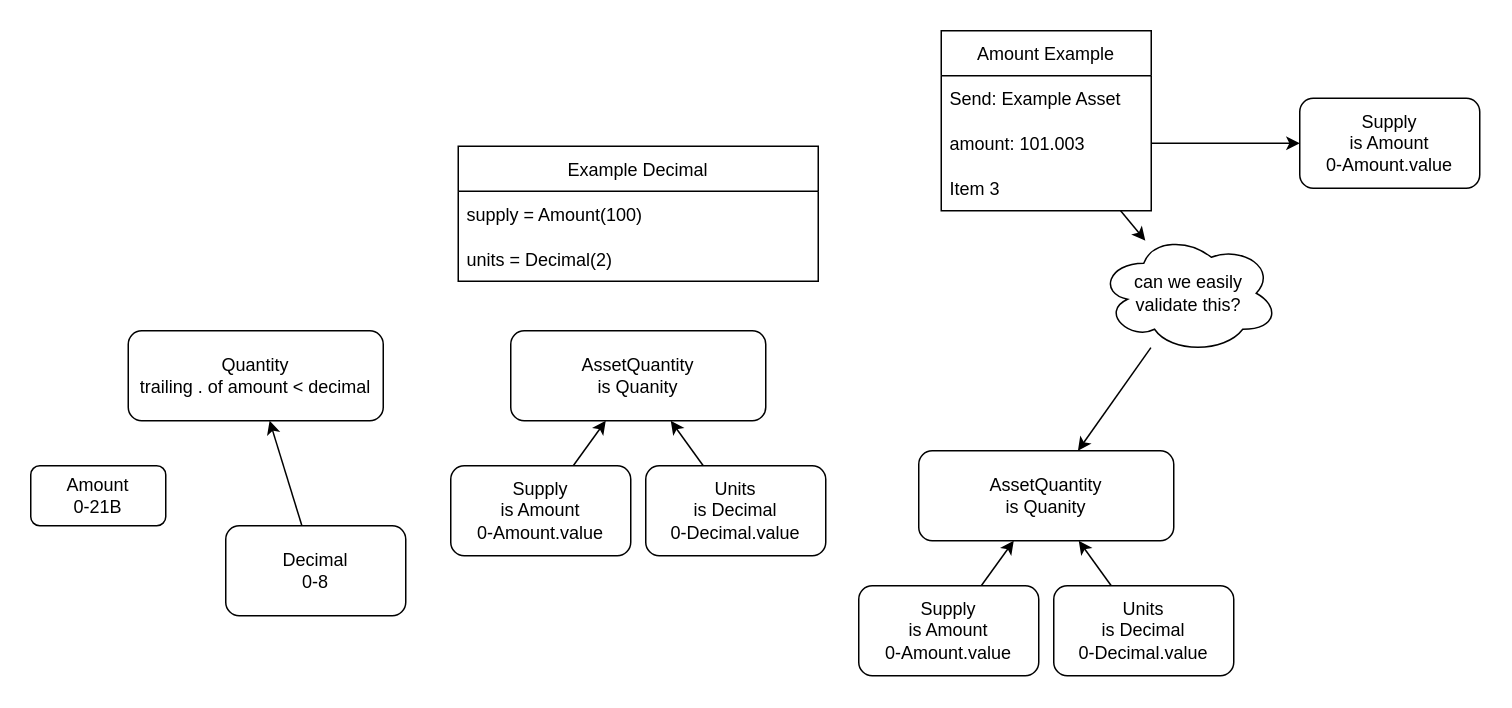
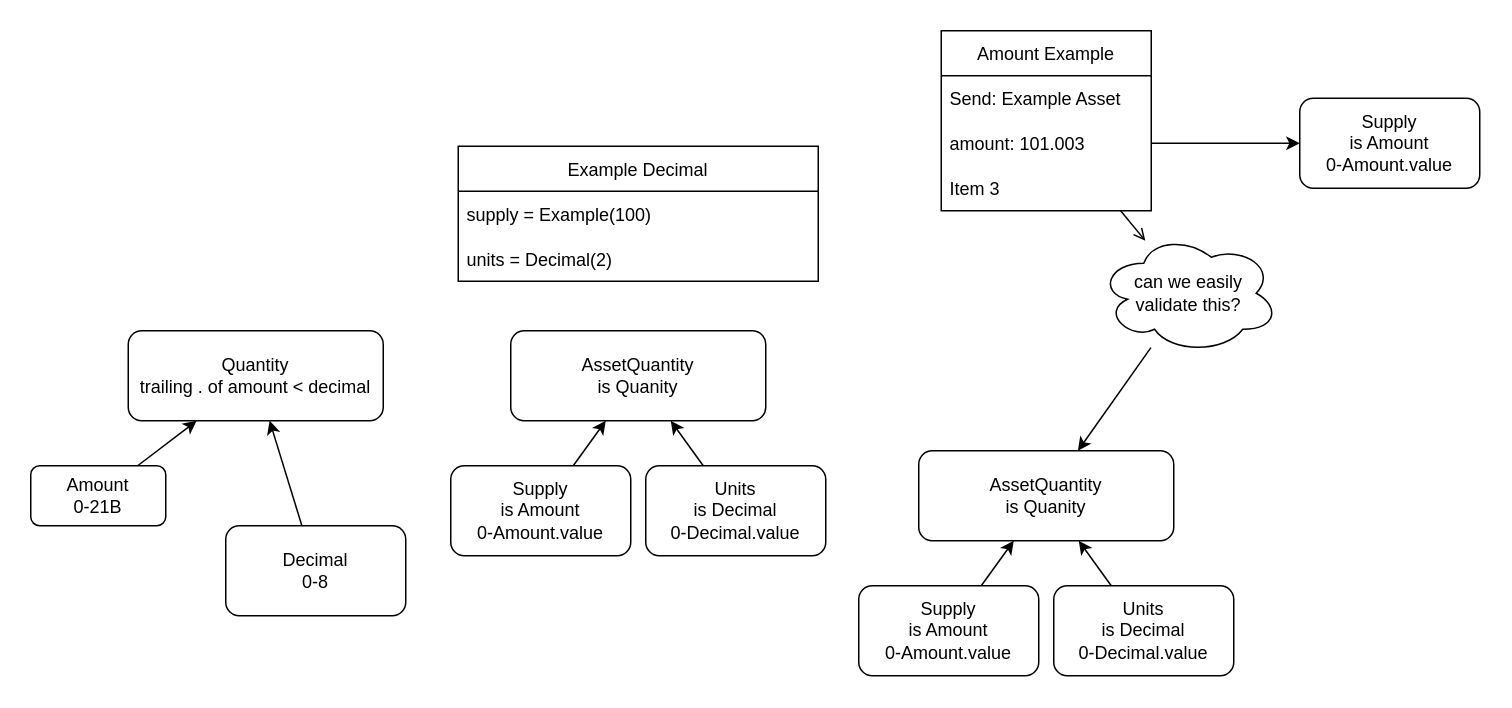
  <mxCell id="0" />
  <mxCell id="1" parent="0" />
+ <mxCell id="2" style="edgeStyle=none;html=1;" edge="1" parent="1" source="3" target="4"><mxGeometry relative="1" as="geometry" /></mxCell>
  <mxCell id="3" value="Amount&lt;br&gt;0-21B" style="rounded=1;whiteSpace=wrap;html=1;" vertex="1" parent="1"><mxGeometry x="20" y="310" width="90" height="40" as="geometry" /></mxCell>
  <mxCell id="4" value="Quantity&lt;br&gt;trailing . of amount &amp;lt; decimal" style="rounded=1;whiteSpace=wrap;html=1;" vertex="1" parent="1"><mxGeometry x="85" y="220" width="170" height="60" as="geometry" /></mxCell>
  <mxCell id="5" style="edgeStyle=none;html=1;" edge="1" parent="1" source="6" target="4"><mxGeometry relative="1" as="geometry" /></mxCell>
  <mxCell id="6" value="Decimal&lt;br&gt;0-8" style="rounded=1;whiteSpace=wrap;html=1;" vertex="1" parent="1"><mxGeometry x="150" y="350" width="120" height="60" as="geometry" /></mxCell>
  <mxCell id="7" value="AssetQuantity&lt;br&gt;is Quanity" style="rounded=1;whiteSpace=wrap;html=1;" vertex="1" parent="1"><mxGeometry x="340" y="220" width="170" height="60" as="geometry" /></mxCell>
  <mxCell id="8" style="edgeStyle=none;html=1;" edge="1" parent="1" source="9" target="7"><mxGeometry relative="1" as="geometry" /></mxCell>
  <mxCell id="9" value="Supply&lt;br&gt;is Amount&lt;br&gt;0-Amount.value" style="rounded=1;whiteSpace=wrap;html=1;" vertex="1" parent="1"><mxGeometry x="300" y="310" width="120" height="60" as="geometry" /></mxCell>
  <mxCell id="10" style="edgeStyle=none;html=1;" edge="1" parent="1" source="11" target="7"><mxGeometry relative="1" as="geometry" /></mxCell>
  <mxCell id="11" value="Units&lt;br&gt;is Decimal&lt;br&gt;0-Decimal.value" style="rounded=1;whiteSpace=wrap;html=1;" vertex="1" parent="1"><mxGeometry x="430" y="310" width="120" height="60" as="geometry" /></mxCell>
  <mxCell id="12" value="Example Decimal" style="swimlane;fontStyle=0;childLayout=stackLayout;horizontal=1;startSize=30;horizontalStack=0;resizeParent=1;resizeParentMax=0;resizeLast=0;collapsible=1;marginBottom=0;" vertex="1" parent="1"><mxGeometry x="305" y="97" width="240" height="90" as="geometry" /></mxCell>
- <mxCell id="13" value="supply = Amount(100)" style="text;strokeColor=none;fillColor=none;align=left;verticalAlign=middle;spacingLeft=4;spacingRight=4;overflow=hidden;points=[[0,0.5],[1,0.5]];portConstraint=eastwest;rotatable=0;" vertex="1" parent="12"><mxGeometry y="30" width="240" height="30" as="geometry" /></mxCell>
+ <mxCell id="13" value="supply = Example(100)" style="text;strokeColor=none;fillColor=none;align=left;verticalAlign=middle;spacingLeft=4;spacingRight=4;overflow=hidden;points=[[0,0.5],[1,0.5]];portConstraint=eastwest;rotatable=0;" vertex="1" parent="12"><mxGeometry y="30" width="240" height="30" as="geometry" /></mxCell>
  <mxCell id="14" value="units = Decimal(2)" style="text;strokeColor=none;fillColor=none;align=left;verticalAlign=middle;spacingLeft=4;spacingRight=4;overflow=hidden;points=[[0,0.5],[1,0.5]];portConstraint=eastwest;rotatable=0;" vertex="1" parent="12"><mxGeometry y="60" width="240" height="30" as="geometry" /></mxCell>
- <mxCell id="15" style="edgeStyle=none;html=1;" edge="1" parent="1" source="16" target="21"><mxGeometry relative="1" as="geometry" /></mxCell>
+ <mxCell id="15" style="edgeStyle=none;html=1;endArrow=open;" edge="1" parent="1" source="16" target="21"><mxGeometry relative="1" as="geometry" /></mxCell>
  <mxCell id="16" value="Amount Example" style="swimlane;fontStyle=0;childLayout=stackLayout;horizontal=1;startSize=30;horizontalStack=0;resizeParent=1;resizeParentMax=0;resizeLast=0;collapsible=1;marginBottom=0;" vertex="1" parent="1"><mxGeometry x="627" y="20" width="140" height="120" as="geometry" /></mxCell>
  <mxCell id="17" value="Send: Example Asset" style="text;strokeColor=none;fillColor=none;align=left;verticalAlign=middle;spacingLeft=4;spacingRight=4;overflow=hidden;points=[[0,0.5],[1,0.5]];portConstraint=eastwest;rotatable=0;" vertex="1" parent="16"><mxGeometry y="30" width="140" height="30" as="geometry" /></mxCell>
  <mxCell id="18" value="amount: 101.003" style="text;strokeColor=none;fillColor=none;align=left;verticalAlign=middle;spacingLeft=4;spacingRight=4;overflow=hidden;points=[[0,0.5],[1,0.5]];portConstraint=eastwest;rotatable=0;" vertex="1" parent="16"><mxGeometry y="60" width="140" height="30" as="geometry" /></mxCell>
  <mxCell id="19" value="Item 3" style="text;strokeColor=none;fillColor=none;align=left;verticalAlign=middle;spacingLeft=4;spacingRight=4;overflow=hidden;points=[[0,0.5],[1,0.5]];portConstraint=eastwest;rotatable=0;" vertex="1" parent="16"><mxGeometry y="90" width="140" height="30" as="geometry" /></mxCell>
  <mxCell id="20" style="edgeStyle=none;html=1;" edge="1" parent="1" source="21" target="22"><mxGeometry relative="1" as="geometry" /></mxCell>
  <mxCell id="21" value="can we easily&lt;br&gt;validate this?" style="ellipse;shape=cloud;whiteSpace=wrap;html=1;" vertex="1" parent="1"><mxGeometry x="732" y="155" width="120" height="80" as="geometry" /></mxCell>
  <mxCell id="22" value="AssetQuantity&lt;br&gt;is Quanity" style="rounded=1;whiteSpace=wrap;html=1;" vertex="1" parent="1"><mxGeometry x="612" y="300" width="170" height="60" as="geometry" /></mxCell>
  <mxCell id="23" style="edgeStyle=none;html=1;" edge="1" parent="1" source="24" target="22"><mxGeometry relative="1" as="geometry" /></mxCell>
  <mxCell id="24" value="Supply&lt;br&gt;is Amount&lt;br&gt;0-Amount.value" style="rounded=1;whiteSpace=wrap;html=1;" vertex="1" parent="1"><mxGeometry x="572" y="390" width="120" height="60" as="geometry" /></mxCell>
  <mxCell id="25" style="edgeStyle=none;html=1;" edge="1" parent="1" source="26" target="22"><mxGeometry relative="1" as="geometry" /></mxCell>
  <mxCell id="26" value="Units&lt;br&gt;is Decimal&lt;br&gt;0-Decimal.value" style="rounded=1;whiteSpace=wrap;html=1;" vertex="1" parent="1"><mxGeometry x="702" y="390" width="120" height="60" as="geometry" /></mxCell>
  <mxCell id="27" style="edgeStyle=none;html=1;entryX=0;entryY=0.5;entryDx=0;entryDy=0;" edge="1" parent="1" source="18" target="28"><mxGeometry relative="1" as="geometry"><mxPoint x="896.963" y="95" as="targetPoint" /></mxGeometry></mxCell>
  <mxCell id="28" value="Supply&lt;br&gt;is Amount&lt;br&gt;0-Amount.value" style="rounded=1;whiteSpace=wrap;html=1;" vertex="1" parent="1"><mxGeometry x="866" y="65" width="120" height="60" as="geometry" /></mxCell>
